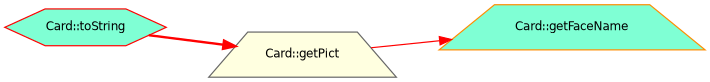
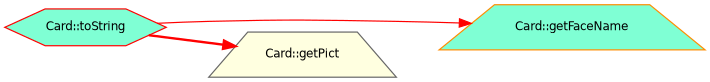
  digraph {
    rankdir=LR
    node [fillcolor=aquamarine fontname=Helvetica fontsize=10 shape=trapezium style=filled]
    edge [color=red fontname=Helvetica fontsize=10 labelfontname=Helvetica labelfontsize=10]
    n1 [color=red fontcolor=black height=0.2 label="Card::toString" shape=hexagon width=0.4]
    n2 [color=darkorange height=0.2 label="Card::getFaceName" width=0.4]
    n3 [color=gray40 fillcolor=lightyellow height=0.2 label="Card::getPict" width=0.4]
-   n3 -> n2 [style=solid]
+   n1 -> n2 [style=solid]
    n1 -> n3 [style=bold]
  }
